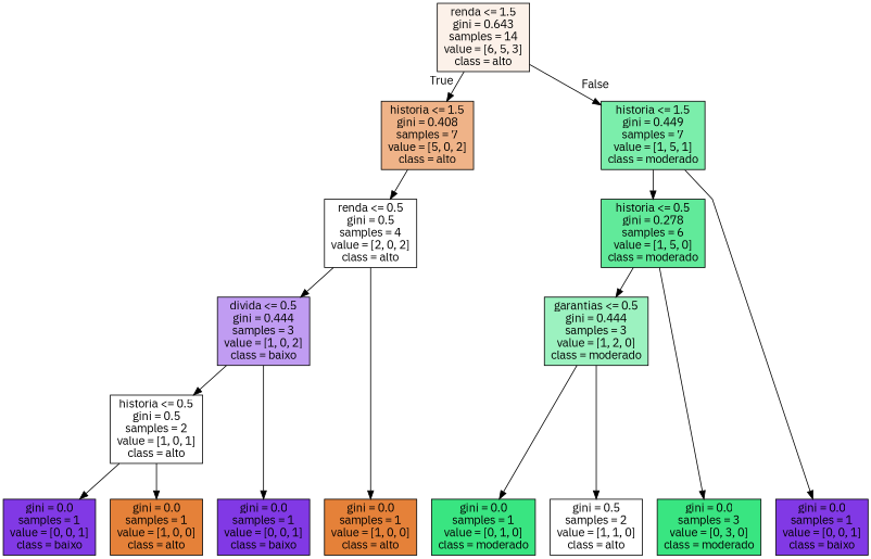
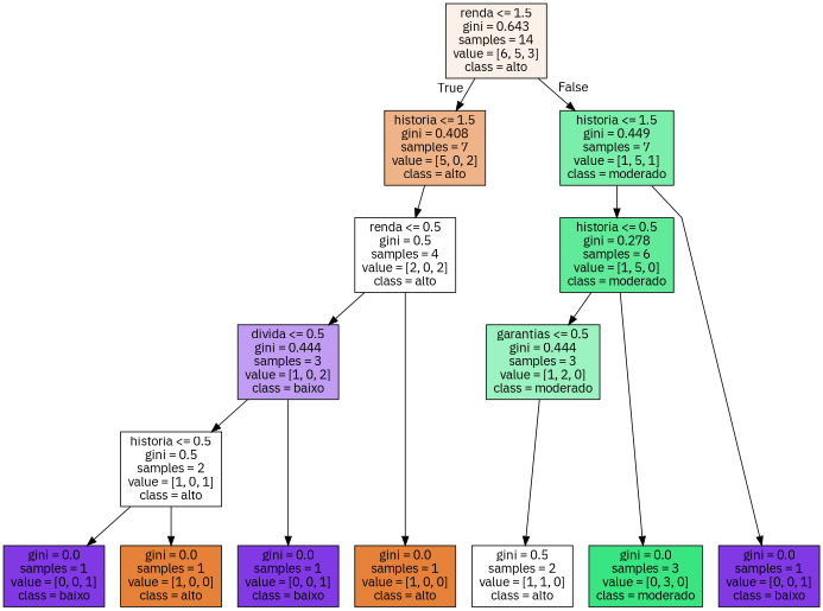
  digraph {
    fontname="IBM Plex Sans"
    ranksep=equally
    splines=polyline
    node [color=black fillcolor="#ffffff" fontname="IBM Plex Sans" shape=box style=filled]
    edge [fontname="IBM Plex Sans"]
    n1 [fillcolor="#fcf1e9" label="renda <= 1.5\ngini = 0.643\nsamples = 14\nvalue = [6, 5, 3]\nclass = alto"]
    n2 [fillcolor="#efb388" label="historia <= 1.5\ngini = 0.408\nsamples = 7\nvalue = [5, 0, 2]\nclass = alto"]
    n3 [fillcolor="#7beeab" label="historia <= 1.5\ngini = 0.449\nsamples = 7\nvalue = [1, 5, 1]\nclass = moderado"]
    n4 [label="renda <= 0.5\ngini = 0.5\nsamples = 4\nvalue = [2, 0, 2]\nclass = alto"]
    n5 [fillcolor="#61ea9a" label="historia <= 0.5\ngini = 0.278\nsamples = 6\nvalue = [1, 5, 0]\nclass = moderado"]
    n6 [fillcolor="#c09cf2" label="divida <= 0.5\ngini = 0.444\nsamples = 3\nvalue = [1, 0, 2]\nclass = baixo"]
    n7 [fillcolor="#9cf2c0" label="garantias <= 0.5\ngini = 0.444\nsamples = 3\nvalue = [1, 2, 0]\nclass = moderado"]
    n8 [label="historia <= 0.5\ngini = 0.5\nsamples = 2\nvalue = [1, 0, 1]\nclass = alto"]
    n9 [fillcolor="#e58139" label="gini = 0.0\nsamples = 1\nvalue = [1, 0, 0]\nclass = alto"]
    n10 [fillcolor="#8139e5" label="gini = 0.0\nsamples = 1\nvalue = [0, 0, 1]\nclass = baixo"]
    n11 [fillcolor="#e58139" label="gini = 0.0\nsamples = 1\nvalue = [1, 0, 0]\nclass = alto"]
    n12 [fillcolor="#8139e5" label="gini = 0.0\nsamples = 1\nvalue = [0, 0, 1]\nclass = baixo"]
    n13 [fillcolor="#39e581" label="gini = 0.0\nsamples = 3\nvalue = [0, 3, 0]\nclass = moderado"]
-   n14 [fillcolor="#39e581" label="gini = 0.0\nsamples = 1\nvalue = [0, 1, 0]\nclass = moderado"]
    n15 [label="gini = 0.5\nsamples = 2\nvalue = [1, 1, 0]\nclass = alto"]
    n16 [fillcolor="#8139e5" label="gini = 0.0\nsamples = 1\nvalue = [0, 0, 1]\nclass = baixo"]
    subgraph sub_1 {
      rank=same
      n1
    }
    subgraph sub_2 {
      rank=same
      n2
      n3
    }
    subgraph sub_3 {
      rank=same
      n4
      n5
    }
    subgraph sub_4 {
      rank=same
      n6
      n7
    }
    subgraph sub_5 {
      rank=same
      n8
    }
    subgraph sub_6 {
      rank=same
      n9
      n10
      n11
      n12
      n13
-     n14
      n15
      n16
    }
    n1 -> n2 [headlabel=True labelangle=45 labeldistance=2.5]
    n1 -> n3 [headlabel=False labelangle=-45 labeldistance=2.5]
    n2 -> n4
    n3 -> n5
    n3 -> n16
    n4 -> n6
    n4 -> n9
    n5 -> n7
    n5 -> n13
    n6 -> n8
    n6 -> n12
-   n7 -> n14
    n7 -> n15
    n8 -> n10
    n8 -> n11
  }
